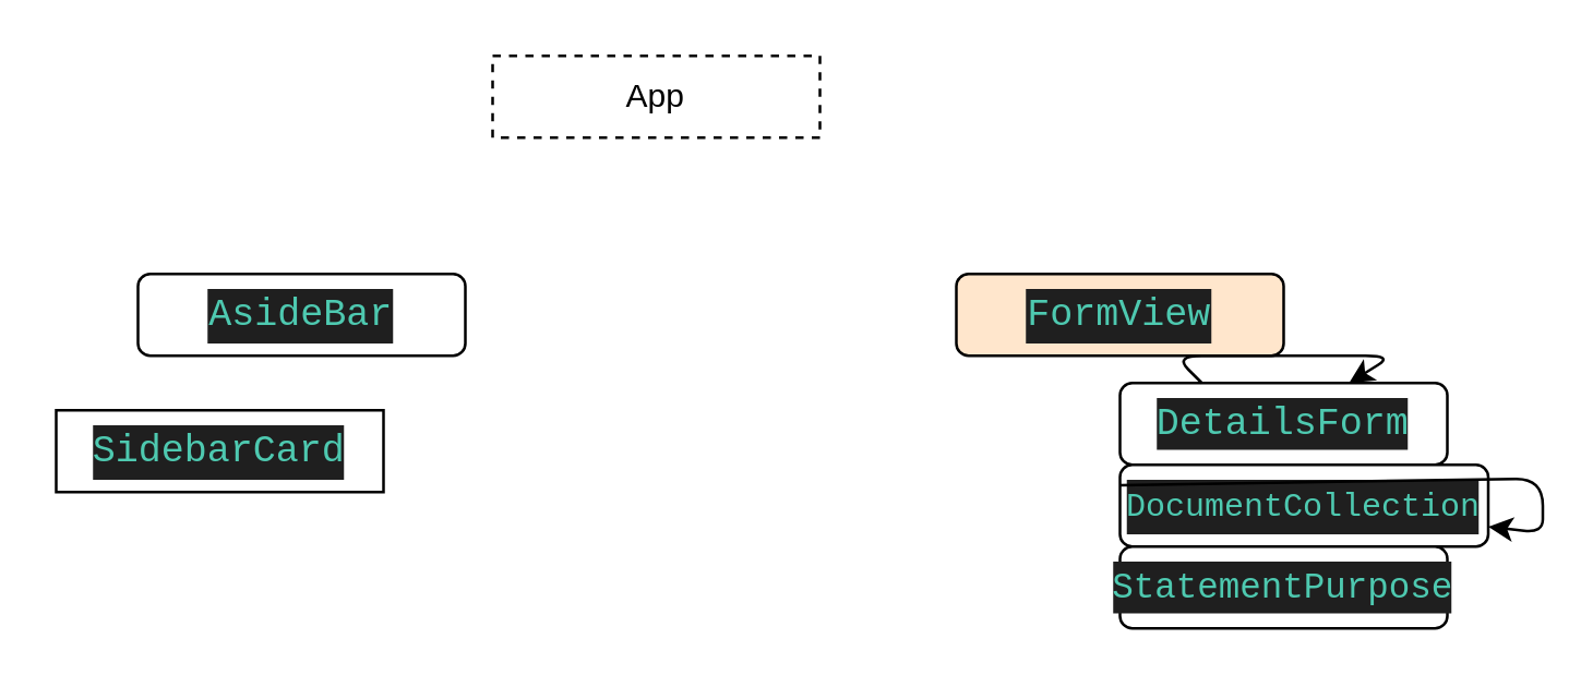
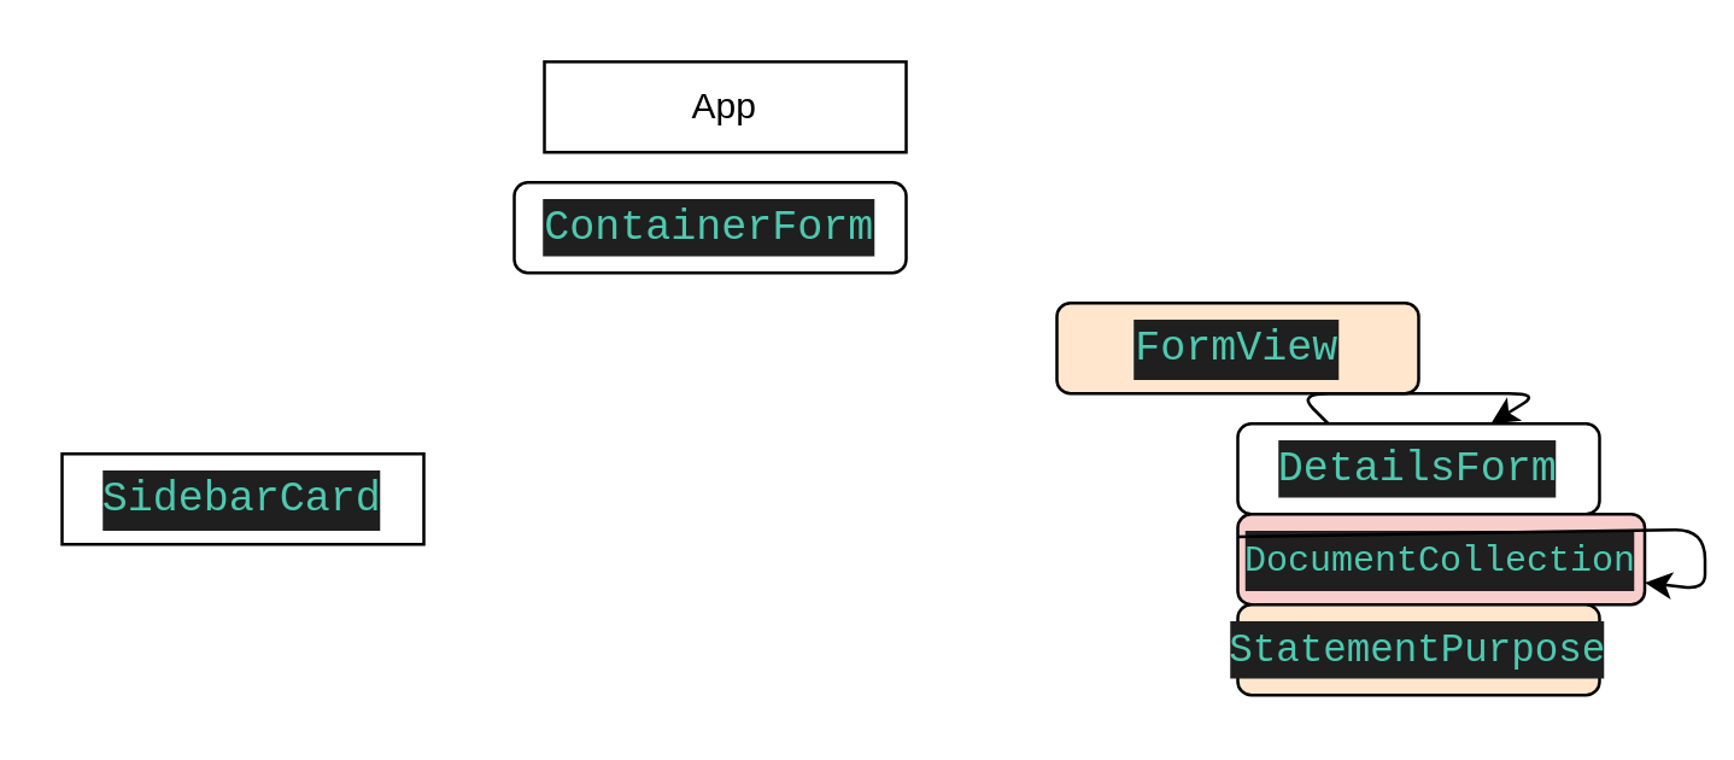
  <mxCell id="0" />
  <mxCell id="1" parent="0" />
- <mxCell id="2" value="App" style="rounded=0;whiteSpace=wrap;html=1;labelBackgroundColor=default;dashed=1;" vertex="1" parent="1"><mxGeometry x="180" y="20" width="120" height="30" as="geometry" /></mxCell>
- <mxCell id="4" value="&lt;div style=&quot;background-color: rgb(31, 31, 31); line-height: 19px;&quot;&gt;&lt;font face=&quot;Consolas, Courier New, monospace&quot; color=&quot;#4ec9b0&quot;&gt;&lt;span style=&quot;font-size: 14px;&quot;&gt;AsideBar&lt;/span&gt;&lt;/font&gt;&lt;br&gt;&lt;/div&gt;" style="rounded=1;whiteSpace=wrap;html=1;labelBackgroundColor=default;" vertex="1" parent="1"><mxGeometry x="50" y="100" width="120" height="30" as="geometry" /></mxCell>
+ <mxCell id="2" value="App" style="rounded=0;whiteSpace=wrap;html=1;labelBackgroundColor=default;" vertex="1" parent="1"><mxGeometry x="180" y="20" width="120" height="30" as="geometry" /></mxCell>
+ <mxCell id="3" value="&lt;div style=&quot;color: rgb(204, 204, 204); background-color: rgb(31, 31, 31); font-family: Consolas, &amp;quot;Courier New&amp;quot;, monospace; font-size: 14px; line-height: 19px;&quot;&gt;&lt;span style=&quot;color: #4ec9b0;&quot;&gt;ContainerForm&lt;/span&gt;&lt;/div&gt;" style="rounded=1;whiteSpace=wrap;html=1;labelBackgroundColor=default;" vertex="1" parent="1"><mxGeometry x="170" y="60" width="130" height="30" as="geometry" /></mxCell>
  <mxCell id="5" value="&lt;div style=&quot;background-color: rgb(31, 31, 31); line-height: 19px;&quot;&gt;&lt;font face=&quot;Consolas, Courier New, monospace&quot; color=&quot;#4ec9b0&quot;&gt;&lt;span style=&quot;font-size: 14px;&quot;&gt;FormView&lt;/span&gt;&lt;/font&gt;&lt;br&gt;&lt;/div&gt;" style="rounded=1;whiteSpace=wrap;html=1;labelBackgroundColor=default;fillColor=#ffe6cc;" vertex="1" parent="1"><mxGeometry x="350" y="100" width="120" height="30" as="geometry" /></mxCell>
  <mxCell id="6" value="&lt;div style=&quot;background-color: rgb(31, 31, 31); line-height: 19px;&quot;&gt;&lt;font face=&quot;Consolas, Courier New, monospace&quot; color=&quot;#4ec9b0&quot;&gt;&lt;span style=&quot;font-size: 14px;&quot;&gt;SidebarCard&lt;/span&gt;&lt;/font&gt;&lt;br&gt;&lt;/div&gt;" style="whiteSpace=wrap;html=1;labelBackgroundColor=default;rounded=0;" vertex="1" parent="1"><mxGeometry x="20" y="150" width="120" height="30" as="geometry" /></mxCell>
  <mxCell id="7" value="&lt;div style=&quot;background-color: rgb(31, 31, 31); line-height: 19px;&quot;&gt;&lt;div style=&quot;color: rgb(204, 204, 204); font-family: Consolas, &amp;quot;Courier New&amp;quot;, monospace; font-size: 14px; line-height: 19px;&quot;&gt;&lt;span style=&quot;color: #4ec9b0;&quot;&gt;DetailsForm&lt;/span&gt;&lt;/div&gt;&lt;/div&gt;" style="rounded=1;whiteSpace=wrap;html=1;labelBackgroundColor=default;" vertex="1" parent="1"><mxGeometry x="410" y="140" width="120" height="30" as="geometry" /></mxCell>
  <mxCell id="8" style="edgeStyle=none;html=1;exitX=0.25;exitY=0;exitDx=0;exitDy=0;" edge="1" parent="1" source="7" target="7"><mxGeometry relative="1" as="geometry"><Array as="points"><mxPoint x="510" y="130" /></Array></mxGeometry></mxCell>
- <mxCell id="9" value="&lt;div style=&quot;background-color: rgb(31, 31, 31); line-height: 19px;&quot;&gt;&lt;font style=&quot;font-size: 12px;&quot; face=&quot;Consolas, Courier New, monospace&quot; color=&quot;#4ec9b0&quot;&gt;DocumentCollection&lt;/font&gt;&lt;br&gt;&lt;/div&gt;" style="rounded=1;whiteSpace=wrap;html=1;labelBackgroundColor=default;" vertex="1" parent="1"><mxGeometry x="410" y="170" width="135" height="30" as="geometry" /></mxCell>
- <mxCell id="10" value="&lt;div style=&quot;background-color: rgb(31, 31, 31); line-height: 19px;&quot;&gt;&lt;font style=&quot;font-size: 13px;&quot; face=&quot;Consolas, Courier New, monospace&quot; color=&quot;#4ec9b0&quot;&gt;StatementPurpose&lt;/font&gt;&lt;br&gt;&lt;/div&gt;" style="rounded=1;whiteSpace=wrap;html=1;labelBackgroundColor=default;" vertex="1" parent="1"><mxGeometry x="410" y="200" width="120" height="30" as="geometry" /></mxCell>
+ <mxCell id="9" value="&lt;div style=&quot;background-color: rgb(31, 31, 31); line-height: 19px;&quot;&gt;&lt;font style=&quot;font-size: 12px;&quot; face=&quot;Consolas, Courier New, monospace&quot; color=&quot;#4ec9b0&quot;&gt;DocumentCollection&lt;/font&gt;&lt;br&gt;&lt;/div&gt;" style="rounded=1;whiteSpace=wrap;html=1;labelBackgroundColor=default;fillColor=#f8cecc;" vertex="1" parent="1"><mxGeometry x="410" y="170" width="135" height="30" as="geometry" /></mxCell>
+ <mxCell id="10" value="&lt;div style=&quot;background-color: rgb(31, 31, 31); line-height: 19px;&quot;&gt;&lt;font style=&quot;font-size: 13px;&quot; face=&quot;Consolas, Courier New, monospace&quot; color=&quot;#4ec9b0&quot;&gt;StatementPurpose&lt;/font&gt;&lt;br&gt;&lt;/div&gt;" style="rounded=1;whiteSpace=wrap;html=1;labelBackgroundColor=default;fillColor=#ffe6cc;" vertex="1" parent="1"><mxGeometry x="410" y="200" width="120" height="30" as="geometry" /></mxCell>
  <mxCell id="11" style="edgeStyle=none;html=1;exitX=0;exitY=0.25;exitDx=0;exitDy=0;fontSize=13;" edge="1" parent="1" source="9" target="9"><mxGeometry relative="1" as="geometry" /></mxCell>
